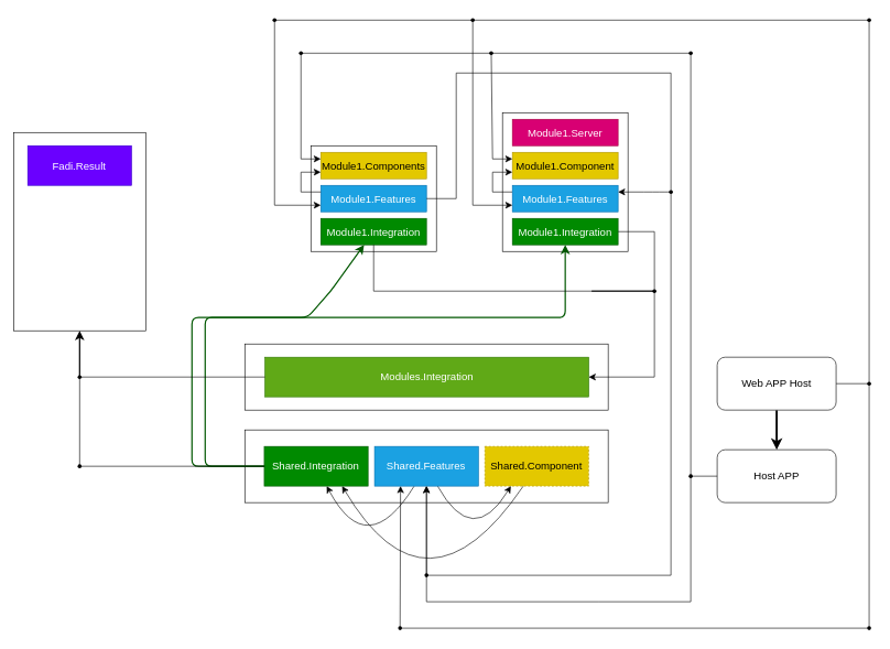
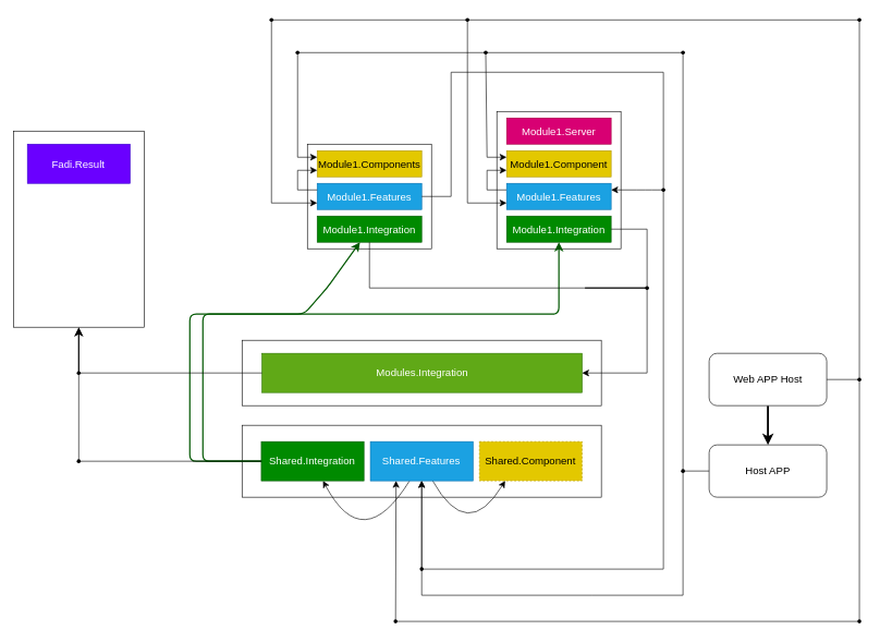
  <mxCell id="0" />
  <mxCell id="1" parent="0" />
  <mxCell id="2" value="" style="rounded=0;whiteSpace=wrap;html=1;container=1;rotation=0;" parent="1" vertex="1"><mxGeometry x="20" y="200" width="200" height="300" as="geometry" /></mxCell>
  <mxCell id="3" value="Fadi.Result" style="rounded=0;whiteSpace=wrap;html=1;fillColor=#6a00ff;fontColor=#ffffff;strokeColor=#3700CC;fontSize=16;" parent="2" vertex="1"><mxGeometry x="21.424" y="20" width="157.143" height="60" as="geometry" /></mxCell>
  <mxCell id="4" value="" style="rounded=0;whiteSpace=wrap;html=1;container=1;fontSize=16;" parent="1" vertex="1"><mxGeometry x="370" y="650" width="550" height="110" as="geometry" /></mxCell>
- <mxCell id="5" style="edgeStyle=none;curved=1;rounded=0;orthogonalLoop=1;jettySize=auto;html=1;fontSize=12;startSize=8;endSize=8;entryX=0.75;entryY=1;entryDx=0;entryDy=0;" parent="4" source="6" target="10" edge="1"><mxGeometry relative="1" as="geometry"><Array as="points"><mxPoint x="275" y="300" /></Array></mxGeometry></mxCell>
  <mxCell id="6" value="Shared.Component" style="rounded=0;whiteSpace=wrap;html=1;fillColor=#e3c800;fontColor=#000000;strokeColor=#B09500;fontSize=16;dashed=1;" parent="4" vertex="1"><mxGeometry x="363.393" y="25" width="157.143" height="60" as="geometry" /></mxCell>
  <mxCell id="7" style="edgeStyle=none;curved=1;rounded=0;orthogonalLoop=1;jettySize=auto;html=1;fontSize=16;startSize=8;endSize=8;entryX=0.25;entryY=1;entryDx=0;entryDy=0;" parent="4" source="9" target="6" edge="1"><mxGeometry relative="1" as="geometry"><Array as="points"><mxPoint x="345" y="180" /></Array></mxGeometry></mxCell>
  <mxCell id="8" style="edgeStyle=none;curved=1;rounded=0;orthogonalLoop=1;jettySize=auto;html=1;fontSize=16;startSize=8;endSize=8;" parent="4" source="9" target="10" edge="1"><mxGeometry relative="1" as="geometry"><Array as="points"><mxPoint x="185" y="200" /></Array></mxGeometry></mxCell>
  <mxCell id="9" value="Shared.Features" style="rounded=0;whiteSpace=wrap;html=1;fillColor=#1ba1e2;fontColor=#ffffff;strokeColor=#006EAF;fontSize=16;" parent="4" vertex="1"><mxGeometry x="196.429" y="25" width="157.143" height="60" as="geometry" /></mxCell>
  <mxCell id="10" value="Shared.Integration" style="rounded=0;whiteSpace=wrap;html=1;fillColor=#008a00;fontColor=#ffffff;strokeColor=#005700;fontSize=16;" parent="4" vertex="1"><mxGeometry x="29.464" y="25" width="157.143" height="60" as="geometry" /></mxCell>
  <mxCell id="11" value="" style="rounded=0;whiteSpace=wrap;html=1;container=1;fontSize=16;" parent="1" vertex="1"><mxGeometry x="760" y="170" width="190" height="210" as="geometry" /></mxCell>
  <mxCell id="12" value="Module1.Integration" style="rounded=0;whiteSpace=wrap;html=1;fillColor=#008a00;fontColor=#ffffff;strokeColor=#005700;fontSize=16;" parent="11" vertex="1"><mxGeometry x="15" y="160" width="160" height="40" as="geometry" /></mxCell>
  <mxCell id="13" style="edgeStyle=orthogonalEdgeStyle;rounded=0;orthogonalLoop=1;jettySize=auto;html=1;entryX=0;entryY=0.75;entryDx=0;entryDy=0;strokeColor=default;strokeWidth=1;align=center;verticalAlign=middle;fontFamily=Helvetica;fontSize=12;fontColor=default;labelBackgroundColor=default;startSize=8;endArrow=classic;endSize=8;exitX=0;exitY=0.25;exitDx=0;exitDy=0;curved=0;" parent="11" source="14" target="15" edge="1"><mxGeometry relative="1" as="geometry"><Array as="points"><mxPoint x="-15" y="120" /><mxPoint x="-15" y="90" /></Array></mxGeometry></mxCell>
  <mxCell id="14" value="Module1.Features" style="rounded=0;whiteSpace=wrap;html=1;fillColor=#1ba1e2;fontColor=#ffffff;strokeColor=#006EAF;fontSize=16;" parent="11" vertex="1"><mxGeometry x="15" y="110" width="160" height="40" as="geometry" /></mxCell>
  <mxCell id="15" value="Module1.Component" style="rounded=0;whiteSpace=wrap;html=1;fillColor=#e3c800;fontColor=#000000;strokeColor=#B09500;fontSize=16;" parent="11" vertex="1"><mxGeometry x="15" y="60" width="160" height="40" as="geometry" /></mxCell>
  <mxCell id="16" value="Module1.Server" style="rounded=0;whiteSpace=wrap;html=1;fillColor=#d80073;strokeColor=#A50040;fontSize=16;fontColor=#ffffff;" parent="11" vertex="1"><mxGeometry x="15" y="10" width="160" height="40" as="geometry" /></mxCell>
  <mxCell id="17" value="" style="rounded=0;whiteSpace=wrap;html=1;container=1;fontSize=16;" parent="1" vertex="1"><mxGeometry x="470" y="220" width="190" height="160" as="geometry" /></mxCell>
  <mxCell id="18" value="Module1.Integration" style="rounded=0;whiteSpace=wrap;html=1;fillColor=#008a00;fontColor=#ffffff;strokeColor=#005700;fontSize=16;" parent="17" vertex="1"><mxGeometry x="15" y="110" width="160" height="40" as="geometry" /></mxCell>
  <mxCell id="19" value="Module1.Features" style="rounded=0;whiteSpace=wrap;html=1;fillColor=#1ba1e2;fontColor=#ffffff;strokeColor=#006EAF;fontSize=16;" parent="17" vertex="1"><mxGeometry x="15" y="60" width="160" height="40" as="geometry" /></mxCell>
  <mxCell id="20" value="Module1.Components" style="rounded=0;whiteSpace=wrap;html=1;fillColor=#e3c800;fontColor=#000000;strokeColor=#B09500;fontSize=16;" parent="17" vertex="1"><mxGeometry x="15" y="10" width="160" height="40" as="geometry" /></mxCell>
  <mxCell id="21" style="edgeStyle=orthogonalEdgeStyle;rounded=0;orthogonalLoop=1;jettySize=auto;html=1;entryX=0;entryY=0.75;entryDx=0;entryDy=0;strokeColor=default;strokeWidth=1;align=center;verticalAlign=middle;fontFamily=Helvetica;fontSize=12;fontColor=default;labelBackgroundColor=default;startSize=8;endArrow=classic;endSize=8;exitX=0;exitY=0.25;exitDx=0;exitDy=0;curved=0;" parent="17" source="19" target="20" edge="1"><mxGeometry relative="1" as="geometry"><mxPoint x="14.95" y="79.98" as="sourcePoint" /><mxPoint x="14.95" y="29.98" as="targetPoint" /><Array as="points"><mxPoint x="-15" y="70" /><mxPoint x="-15" y="40" /></Array></mxGeometry></mxCell>
  <mxCell id="22" value="" style="rounded=0;whiteSpace=wrap;html=1;container=1;" parent="1" vertex="1"><mxGeometry x="370" y="520" width="550" height="100" as="geometry" /></mxCell>
  <mxCell id="23" value="Modules.Integration" style="rounded=0;whiteSpace=wrap;html=1;fillColor=#60a917;fontColor=#ffffff;strokeColor=#2D7600;fontSize=16;" parent="22" vertex="1"><mxGeometry x="30.54" y="20" width="490" height="60" as="geometry" /></mxCell>
  <mxCell id="24" style="edgeStyle=none;curved=0;rounded=1;orthogonalLoop=1;jettySize=auto;html=1;fontSize=12;startSize=8;endSize=8;startArrow=none;startFill=0;fillColor=#008a00;strokeColor=#005700;strokeWidth=2;" parent="1" target="18" edge="1"><mxGeometry relative="1" as="geometry"><mxPoint x="465" y="450" as="targetPoint" /><mxPoint x="400" y="705" as="sourcePoint" /><Array as="points"><mxPoint x="290" y="705" /><mxPoint x="290" y="480" /><mxPoint x="465" y="480" /><mxPoint x="500" y="440" /></Array></mxGeometry></mxCell>
  <mxCell id="25" style="edgeStyle=none;curved=0;rounded=1;orthogonalLoop=1;jettySize=auto;html=1;fontSize=12;startSize=8;endSize=8;startArrow=none;startFill=0;fillColor=#008a00;strokeColor=#005700;strokeWidth=2;" parent="1" target="12" edge="1"><mxGeometry relative="1" as="geometry"><mxPoint x="865" y="440" as="targetPoint" /><mxPoint x="400" y="705" as="sourcePoint" /><Array as="points"><mxPoint x="310" y="705" /><mxPoint x="310" y="480" /><mxPoint x="485" y="480" /><mxPoint x="855" y="480" /></Array></mxGeometry></mxCell>
  <mxCell id="26" style="edgeStyle=none;curved=0;rounded=0;orthogonalLoop=1;jettySize=auto;html=1;entryX=0.5;entryY=1;entryDx=0;entryDy=0;strokeColor=default;strokeWidth=2;align=center;verticalAlign=middle;fontFamily=Helvetica;fontSize=12;fontColor=default;labelBackgroundColor=default;startSize=8;endArrow=classic;endSize=8;" parent="1" source="27" target="2" edge="1"><mxGeometry relative="1" as="geometry" /></mxCell>
  <mxCell id="27" value="" style="shape=waypoint;sketch=0;fillStyle=solid;size=6;pointerEvents=1;points=[];fillColor=none;resizable=0;rotatable=0;perimeter=centerPerimeter;snapToPoint=1;" parent="1" vertex="1"><mxGeometry x="110" y="560" width="20" height="20" as="geometry" /></mxCell>
  <mxCell id="28" style="edgeStyle=none;curved=0;rounded=1;orthogonalLoop=1;jettySize=auto;html=1;fontSize=12;startSize=8;endSize=8;endArrow=none;endFill=0;entryX=0.835;entryY=0.717;entryDx=0;entryDy=0;entryPerimeter=0;" parent="1" source="23" target="27" edge="1"><mxGeometry relative="1" as="geometry"><mxPoint x="120" y="640" as="targetPoint" /></mxGeometry></mxCell>
  <mxCell id="29" value="" style="shape=waypoint;sketch=0;fillStyle=solid;size=6;pointerEvents=1;points=[];fillColor=none;resizable=0;rotatable=0;perimeter=centerPerimeter;snapToPoint=1;" parent="1" vertex="1"><mxGeometry x="110" y="695" width="20" height="20" as="geometry" /></mxCell>
  <mxCell id="30" style="edgeStyle=none;curved=0;rounded=0;orthogonalLoop=1;jettySize=auto;html=1;entryX=0.761;entryY=0.754;entryDx=0;entryDy=0;entryPerimeter=0;fontSize=12;startSize=8;endSize=8;strokeWidth=1;endArrow=none;endFill=0;" parent="1" source="10" target="29" edge="1"><mxGeometry relative="1" as="geometry" /></mxCell>
  <mxCell id="31" style="edgeStyle=none;curved=0;rounded=0;orthogonalLoop=1;jettySize=auto;html=1;entryX=0.578;entryY=0.717;entryDx=0;entryDy=0;entryPerimeter=0;strokeColor=default;strokeWidth=1;align=center;verticalAlign=middle;fontFamily=Helvetica;fontSize=12;fontColor=default;labelBackgroundColor=default;startSize=8;endArrow=none;endSize=8;endFill=0;" parent="1" source="29" target="27" edge="1"><mxGeometry relative="1" as="geometry" /></mxCell>
  <mxCell id="32" style="edgeStyle=orthogonalEdgeStyle;rounded=0;orthogonalLoop=1;jettySize=auto;html=1;entryX=0.5;entryY=1;entryDx=0;entryDy=0;strokeColor=default;strokeWidth=1;align=center;verticalAlign=middle;fontFamily=Helvetica;fontSize=12;fontColor=default;labelBackgroundColor=default;startSize=8;endArrow=classic;endSize=8;" parent="1" source="33" target="9" edge="1"><mxGeometry relative="1" as="geometry"><mxPoint x="645" y="920" as="sourcePoint" /></mxGeometry></mxCell>
  <mxCell id="33" value="" style="shape=waypoint;sketch=0;fillStyle=solid;size=6;pointerEvents=1;points=[];fillColor=none;resizable=0;rotatable=0;perimeter=centerPerimeter;snapToPoint=1;fontFamily=Helvetica;fontSize=12;fontColor=default;labelBackgroundColor=default;" parent="1" vertex="1"><mxGeometry x="635" y="860" width="20" height="20" as="geometry" /></mxCell>
  <mxCell id="34" style="edgeStyle=orthogonalEdgeStyle;rounded=0;orthogonalLoop=1;jettySize=auto;html=1;strokeColor=default;strokeWidth=1;align=center;verticalAlign=middle;fontFamily=Helvetica;fontSize=12;fontColor=default;labelBackgroundColor=default;startSize=8;endArrow=none;endSize=8;entryX=0.77;entryY=0.957;entryDx=0;entryDy=0;entryPerimeter=0;exitX=0.611;exitY=0.933;exitDx=0;exitDy=0;exitPerimeter=0;endFill=0;" parent="1" source="36" target="33" edge="1"><mxGeometry relative="1" as="geometry"><mxPoint x="1060" y="810" as="targetPoint" /><mxPoint x="1070" y="110" as="sourcePoint" /><Array as="points"><mxPoint x="1015" y="870" /><mxPoint x="645" y="870" /></Array></mxGeometry></mxCell>
  <mxCell id="35" style="edgeStyle=none;curved=1;rounded=0;orthogonalLoop=1;jettySize=auto;html=1;entryX=1;entryY=0.25;entryDx=0;entryDy=0;fontSize=12;startSize=8;endSize=8;" parent="1" source="36" target="14" edge="1"><mxGeometry relative="1" as="geometry"><mxPoint x="1035" y="300" as="sourcePoint" /></mxGeometry></mxCell>
  <mxCell id="36" value="" style="shape=waypoint;sketch=0;fillStyle=solid;size=6;pointerEvents=1;points=[];fillColor=none;resizable=0;rotatable=0;perimeter=centerPerimeter;snapToPoint=1;fontFamily=Helvetica;fontSize=12;fontColor=default;labelBackgroundColor=default;" parent="1" vertex="1"><mxGeometry x="1005" y="280" width="20" height="20" as="geometry" /></mxCell>
  <mxCell id="37" style="edgeStyle=orthogonalEdgeStyle;rounded=0;orthogonalLoop=1;jettySize=auto;html=1;strokeColor=default;strokeWidth=1;align=center;verticalAlign=middle;fontFamily=Helvetica;fontSize=12;fontColor=default;labelBackgroundColor=default;startSize=8;endArrow=none;endSize=8;endFill=0;exitX=1;exitY=0.5;exitDx=0;exitDy=0;entryX=0.325;entryY=0.953;entryDx=0;entryDy=0;entryPerimeter=0;" parent="1" source="19" target="36" edge="1"><mxGeometry relative="1" as="geometry"><mxPoint x="1070" y="300" as="targetPoint" /><Array as="points"><mxPoint x="690" y="300" /><mxPoint x="690" y="110" /><mxPoint x="1015" y="110" /></Array></mxGeometry></mxCell>
  <mxCell id="38" style="edgeStyle=orthogonalEdgeStyle;rounded=0;orthogonalLoop=1;jettySize=auto;html=1;exitDx=0;exitDy=0;entryX=1;entryY=0.5;entryDx=0;entryDy=0;strokeColor=default;strokeWidth=1;align=center;verticalAlign=middle;fontFamily=Helvetica;fontSize=12;fontColor=default;labelBackgroundColor=default;startSize=8;endArrow=classic;endSize=8;" parent="1" source="41" target="23" edge="1"><mxGeometry relative="1" as="geometry"><Array as="points"><mxPoint x="895" y="440" /><mxPoint x="990" y="440" /><mxPoint x="990" y="570" /></Array></mxGeometry></mxCell>
  <mxCell id="39" style="edgeStyle=orthogonalEdgeStyle;rounded=0;orthogonalLoop=1;jettySize=auto;html=1;entryX=0.5;entryY=1;entryDx=0;entryDy=0;strokeColor=default;strokeWidth=1;align=center;verticalAlign=middle;fontFamily=Helvetica;fontSize=12;fontColor=default;labelBackgroundColor=default;startSize=8;endArrow=none;endSize=8;endFill=0;" parent="1" source="41" target="18" edge="1"><mxGeometry relative="1" as="geometry"><Array as="points"><mxPoint x="565" y="440" /></Array></mxGeometry></mxCell>
  <mxCell id="40" style="edgeStyle=orthogonalEdgeStyle;rounded=0;orthogonalLoop=1;jettySize=auto;html=1;entryX=1;entryY=0.5;entryDx=0;entryDy=0;strokeColor=default;strokeWidth=1;align=center;verticalAlign=middle;fontFamily=Helvetica;fontSize=12;fontColor=default;labelBackgroundColor=default;startSize=8;endArrow=none;endSize=8;endFill=0;" parent="1" source="41" target="12" edge="1"><mxGeometry relative="1" as="geometry"><Array as="points"><mxPoint x="990" y="350" /></Array></mxGeometry></mxCell>
  <mxCell id="41" value="" style="shape=waypoint;sketch=0;fillStyle=solid;size=6;pointerEvents=1;points=[];fillColor=none;resizable=0;rotatable=0;perimeter=centerPerimeter;snapToPoint=1;fontFamily=Helvetica;fontSize=12;fontColor=default;labelBackgroundColor=default;" parent="1" vertex="1"><mxGeometry x="980" y="430" width="20" height="20" as="geometry" /></mxCell>
  <mxCell id="42" style="edgeStyle=none;curved=0;rounded=0;orthogonalLoop=1;jettySize=auto;html=1;entryX=1;entryY=0.5;entryDx=0;entryDy=0;strokeColor=default;align=center;verticalAlign=middle;fontFamily=Helvetica;fontSize=16;fontColor=default;labelBackgroundColor=default;startSize=8;endArrow=none;endSize=8;endFill=0;" parent="1" source="44" target="46" edge="1"><mxGeometry relative="1" as="geometry" /></mxCell>
  <mxCell id="43" style="edgeStyle=none;curved=0;rounded=0;orthogonalLoop=1;jettySize=auto;html=1;entryX=0.25;entryY=1;entryDx=0;entryDy=0;strokeColor=default;align=center;verticalAlign=middle;fontFamily=Helvetica;fontSize=16;fontColor=default;labelBackgroundColor=default;startSize=8;endArrow=classic;endSize=8;" parent="1" source="68" target="9" edge="1"><mxGeometry relative="1" as="geometry"><Array as="points" /></mxGeometry></mxCell>
  <mxCell id="44" value="" style="shape=waypoint;sketch=0;fillStyle=solid;size=6;pointerEvents=1;points=[];fillColor=none;resizable=0;rotatable=0;perimeter=centerPerimeter;snapToPoint=1;fontFamily=Helvetica;fontSize=16;fontColor=default;labelBackgroundColor=default;" parent="1" vertex="1"><mxGeometry x="1305" y="570" width="20" height="20" as="geometry" /></mxCell>
  <mxCell id="45" style="edgeStyle=none;curved=1;rounded=0;orthogonalLoop=1;jettySize=auto;html=1;fontSize=12;startSize=8;endSize=8;strokeWidth=3;" parent="1" source="46" target="48" edge="1"><mxGeometry relative="1" as="geometry" /></mxCell>
  <mxCell id="46" value="&lt;font style=&quot;font-size: 16px;&quot;&gt;Web APP Host&lt;/font&gt;" style="rounded=1;whiteSpace=wrap;html=1;" parent="1" vertex="1"><mxGeometry x="1085" y="540" width="180" height="80" as="geometry" /></mxCell>
  <mxCell id="47" style="edgeStyle=none;curved=0;rounded=0;orthogonalLoop=1;jettySize=auto;html=1;entryX=0.5;entryY=1;entryDx=0;entryDy=0;strokeColor=default;align=center;verticalAlign=middle;fontFamily=Helvetica;fontSize=16;fontColor=default;labelBackgroundColor=default;startSize=8;endArrow=classic;endSize=8;exitX=0.81;exitY=0.695;exitDx=0;exitDy=0;exitPerimeter=0;" parent="1" source="50" target="9" edge="1"><mxGeometry relative="1" as="geometry"><Array as="points"><mxPoint x="1045" y="910" /><mxPoint x="905" y="910" /><mxPoint x="645" y="910" /></Array></mxGeometry></mxCell>
  <mxCell id="48" value="&lt;font style=&quot;font-size: 16px;&quot;&gt;Host APP&lt;/font&gt;" style="rounded=1;whiteSpace=wrap;html=1;" parent="1" vertex="1"><mxGeometry x="1085" y="680" width="180" height="80" as="geometry" /></mxCell>
  <mxCell id="49" style="edgeStyle=none;curved=0;rounded=0;orthogonalLoop=1;jettySize=auto;html=1;entryX=0;entryY=0.5;entryDx=0;entryDy=0;strokeColor=default;align=center;verticalAlign=middle;fontFamily=Helvetica;fontSize=16;fontColor=default;labelBackgroundColor=default;startSize=8;endArrow=none;endSize=8;endFill=0;" parent="1" source="50" target="48" edge="1"><mxGeometry relative="1" as="geometry" /></mxCell>
  <mxCell id="50" value="" style="shape=waypoint;sketch=0;fillStyle=solid;size=6;pointerEvents=1;points=[];fillColor=none;resizable=0;rotatable=0;perimeter=centerPerimeter;snapToPoint=1;fontFamily=Helvetica;fontSize=16;fontColor=default;labelBackgroundColor=default;" parent="1" vertex="1"><mxGeometry x="1035" y="710" width="20" height="20" as="geometry" /></mxCell>
  <mxCell id="51" value="" style="shape=waypoint;sketch=0;fillStyle=solid;size=6;pointerEvents=1;points=[];fillColor=none;resizable=0;rotatable=0;perimeter=centerPerimeter;snapToPoint=1;fontFamily=Helvetica;fontSize=16;fontColor=default;labelBackgroundColor=default;" parent="1" vertex="1"><mxGeometry x="1035" y="70" width="20" height="20" as="geometry" /></mxCell>
  <mxCell id="52" style="edgeStyle=none;curved=0;rounded=0;orthogonalLoop=1;jettySize=auto;html=1;entryX=0.681;entryY=1.031;entryDx=0;entryDy=0;entryPerimeter=0;strokeColor=default;align=center;verticalAlign=middle;fontFamily=Helvetica;fontSize=16;fontColor=default;labelBackgroundColor=default;startSize=8;endArrow=none;endSize=8;endFill=0;" parent="1" source="51" target="50" edge="1"><mxGeometry relative="1" as="geometry" /></mxCell>
  <mxCell id="53" style="edgeStyle=none;curved=0;rounded=0;orthogonalLoop=1;jettySize=auto;html=1;entryX=0;entryY=0.25;entryDx=0;entryDy=0;strokeColor=default;align=center;verticalAlign=middle;fontFamily=Helvetica;fontSize=16;fontColor=default;labelBackgroundColor=default;startSize=8;endArrow=classic;endSize=8;" parent="1" source="54" target="15" edge="1"><mxGeometry relative="1" as="geometry"><Array as="points"><mxPoint x="745" y="240" /></Array></mxGeometry></mxCell>
  <mxCell id="54" value="" style="shape=waypoint;sketch=0;fillStyle=solid;size=6;pointerEvents=1;points=[];fillColor=none;resizable=0;rotatable=0;perimeter=centerPerimeter;snapToPoint=1;fontFamily=Helvetica;fontSize=16;fontColor=default;labelBackgroundColor=default;" parent="1" vertex="1"><mxGeometry x="733" y="70" width="20" height="20" as="geometry" /></mxCell>
  <mxCell id="55" style="edgeStyle=none;curved=0;rounded=0;orthogonalLoop=1;jettySize=auto;html=1;entryX=0;entryY=0.25;entryDx=0;entryDy=0;strokeColor=default;align=center;verticalAlign=middle;fontFamily=Helvetica;fontSize=16;fontColor=default;labelBackgroundColor=default;startSize=8;endArrow=classic;endSize=8;" parent="1" source="56" target="20" edge="1"><mxGeometry relative="1" as="geometry"><Array as="points"><mxPoint x="455" y="240" /></Array></mxGeometry></mxCell>
  <mxCell id="56" value="" style="shape=waypoint;sketch=0;fillStyle=solid;size=6;pointerEvents=1;points=[];fillColor=none;resizable=0;rotatable=0;perimeter=centerPerimeter;snapToPoint=1;fontFamily=Helvetica;fontSize=16;fontColor=default;labelBackgroundColor=default;" parent="1" vertex="1"><mxGeometry x="445" y="70" width="20" height="20" as="geometry" /></mxCell>
  <mxCell id="57" style="edgeStyle=none;curved=0;rounded=0;orthogonalLoop=1;jettySize=auto;html=1;entryX=0.283;entryY=0.65;entryDx=0;entryDy=0;entryPerimeter=0;strokeColor=default;align=center;verticalAlign=middle;fontFamily=Helvetica;fontSize=16;fontColor=default;labelBackgroundColor=default;startSize=8;endArrow=none;endSize=8;endFill=0;" parent="1" source="56" target="54" edge="1"><mxGeometry relative="1" as="geometry" /></mxCell>
  <mxCell id="58" style="edgeStyle=none;curved=0;rounded=0;orthogonalLoop=1;jettySize=auto;html=1;entryX=0.083;entryY=0.45;entryDx=0;entryDy=0;entryPerimeter=0;strokeColor=default;align=center;verticalAlign=middle;fontFamily=Helvetica;fontSize=16;fontColor=default;labelBackgroundColor=default;startSize=8;endArrow=none;endSize=8;endFill=0;" parent="1" source="54" target="51" edge="1"><mxGeometry relative="1" as="geometry" /></mxCell>
  <mxCell id="59" value="" style="shape=waypoint;sketch=0;fillStyle=solid;size=6;pointerEvents=1;points=[];fillColor=none;resizable=0;rotatable=0;perimeter=centerPerimeter;snapToPoint=1;fontFamily=Helvetica;fontSize=16;fontColor=default;labelBackgroundColor=default;" parent="1" vertex="1"><mxGeometry x="1305" y="20" width="20" height="20" as="geometry" /></mxCell>
  <mxCell id="60" style="edgeStyle=none;curved=0;rounded=0;orthogonalLoop=1;jettySize=auto;html=1;entryX=0;entryY=0.75;entryDx=0;entryDy=0;strokeColor=default;align=center;verticalAlign=middle;fontFamily=Helvetica;fontSize=16;fontColor=default;labelBackgroundColor=default;startSize=8;endArrow=classic;endSize=8;" parent="1" source="61" target="14" edge="1"><mxGeometry relative="1" as="geometry"><Array as="points"><mxPoint x="715" y="310" /></Array></mxGeometry></mxCell>
  <mxCell id="61" value="" style="shape=waypoint;sketch=0;fillStyle=solid;size=6;pointerEvents=1;points=[];fillColor=none;resizable=0;rotatable=0;perimeter=centerPerimeter;snapToPoint=1;fontFamily=Helvetica;fontSize=16;fontColor=default;labelBackgroundColor=default;" parent="1" vertex="1"><mxGeometry x="705" y="20" width="20" height="20" as="geometry" /></mxCell>
  <mxCell id="62" style="edgeStyle=none;curved=0;rounded=0;orthogonalLoop=1;jettySize=auto;html=1;entryX=0;entryY=0.75;entryDx=0;entryDy=0;strokeColor=default;align=center;verticalAlign=middle;fontFamily=Helvetica;fontSize=16;fontColor=default;labelBackgroundColor=default;startSize=8;endArrow=classic;endSize=8;" parent="1" source="63" target="19" edge="1"><mxGeometry relative="1" as="geometry"><Array as="points"><mxPoint x="415" y="310" /></Array></mxGeometry></mxCell>
  <mxCell id="63" value="" style="shape=waypoint;sketch=0;fillStyle=solid;size=6;pointerEvents=1;points=[];fillColor=none;resizable=0;rotatable=0;perimeter=centerPerimeter;snapToPoint=1;fontFamily=Helvetica;fontSize=16;fontColor=default;labelBackgroundColor=default;" parent="1" vertex="1"><mxGeometry x="405" y="20" width="20" height="20" as="geometry" /></mxCell>
  <mxCell id="64" style="edgeStyle=none;curved=0;rounded=0;orthogonalLoop=1;jettySize=auto;html=1;entryX=0.261;entryY=0.698;entryDx=0;entryDy=0;entryPerimeter=0;strokeColor=default;align=center;verticalAlign=middle;fontFamily=Helvetica;fontSize=16;fontColor=default;labelBackgroundColor=default;startSize=8;endArrow=none;endSize=8;endFill=0;" parent="1" source="63" target="61" edge="1"><mxGeometry relative="1" as="geometry" /></mxCell>
  <mxCell id="65" style="edgeStyle=none;curved=0;rounded=0;orthogonalLoop=1;jettySize=auto;html=1;entryX=0.131;entryY=0.513;entryDx=0;entryDy=0;entryPerimeter=0;strokeColor=default;align=center;verticalAlign=middle;fontFamily=Helvetica;fontSize=16;fontColor=default;labelBackgroundColor=default;startSize=8;endArrow=none;endSize=8;endFill=0;" parent="1" source="61" target="59" edge="1"><mxGeometry relative="1" as="geometry" /></mxCell>
  <mxCell id="66" style="edgeStyle=none;curved=0;rounded=0;orthogonalLoop=1;jettySize=auto;html=1;entryX=0.798;entryY=0.05;entryDx=0;entryDy=0;entryPerimeter=0;strokeColor=default;align=center;verticalAlign=middle;fontFamily=Helvetica;fontSize=16;fontColor=default;labelBackgroundColor=default;startSize=8;endArrow=none;endSize=8;endFill=0;" parent="1" source="59" target="44" edge="1"><mxGeometry relative="1" as="geometry" /></mxCell>
  <mxCell id="67" value="" style="edgeStyle=none;curved=0;rounded=0;orthogonalLoop=1;jettySize=auto;html=1;entryDx=0;entryDy=0;strokeColor=default;align=center;verticalAlign=middle;fontFamily=Helvetica;fontSize=16;fontColor=default;labelBackgroundColor=default;startSize=8;endArrow=none;endSize=8;endFill=0;" parent="1" source="70" target="68" edge="1"><mxGeometry relative="1" as="geometry"><mxPoint x="1335" y="580" as="sourcePoint" /><mxPoint x="606" y="735" as="targetPoint" /><Array as="points" /></mxGeometry></mxCell>
  <mxCell id="68" value="" style="shape=waypoint;sketch=0;fillStyle=solid;size=6;pointerEvents=1;points=[];fillColor=none;resizable=0;rotatable=0;perimeter=centerPerimeter;snapToPoint=1;fontFamily=Helvetica;fontSize=16;fontColor=default;labelBackgroundColor=default;" parent="1" vertex="1"><mxGeometry x="595" y="940" width="20" height="20" as="geometry" /></mxCell>
  <mxCell id="69" value="" style="edgeStyle=none;curved=0;rounded=0;orthogonalLoop=1;jettySize=auto;html=1;entryDx=0;entryDy=0;strokeColor=default;align=center;verticalAlign=middle;fontFamily=Helvetica;fontSize=16;fontColor=default;labelBackgroundColor=default;startSize=8;endArrow=none;endSize=8;endFill=0;" parent="1" source="44" target="70" edge="1"><mxGeometry relative="1" as="geometry"><mxPoint x="1335" y="580" as="sourcePoint" /><mxPoint x="605" y="1010" as="targetPoint" /><Array as="points" /></mxGeometry></mxCell>
  <mxCell id="70" value="" style="shape=waypoint;sketch=0;fillStyle=solid;size=6;pointerEvents=1;points=[];fillColor=none;resizable=0;rotatable=0;perimeter=centerPerimeter;snapToPoint=1;fontFamily=Helvetica;fontSize=16;fontColor=default;labelBackgroundColor=default;" parent="1" vertex="1"><mxGeometry x="1305" y="940" width="20" height="20" as="geometry" /></mxCell>
